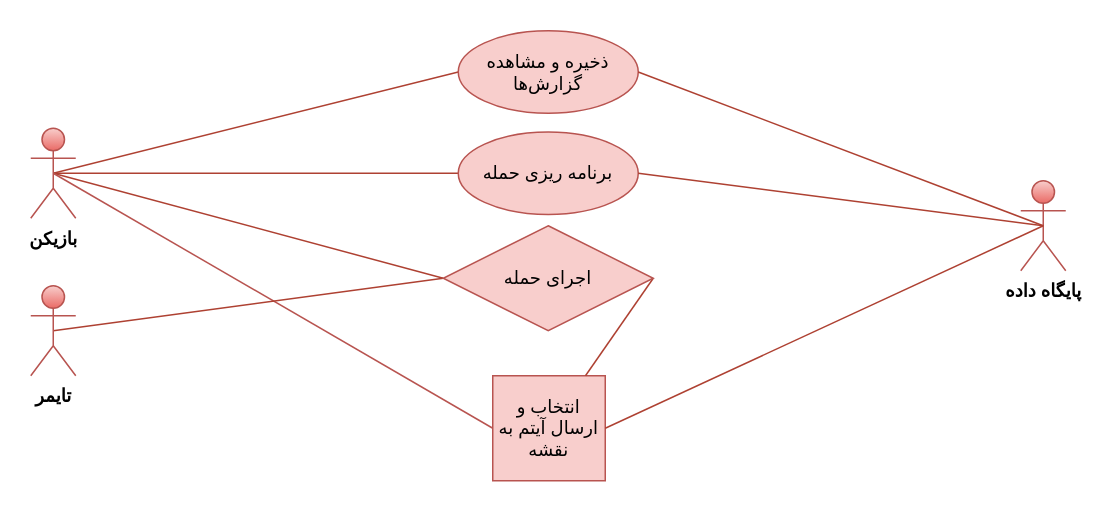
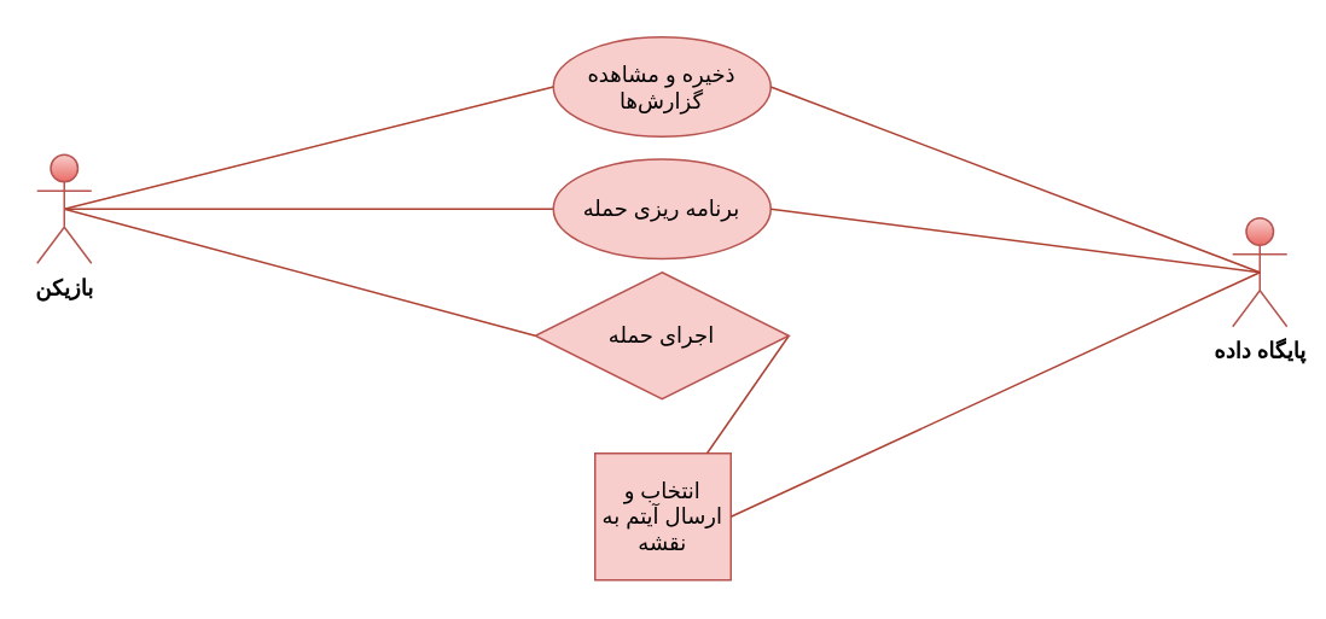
  <mxCell id="0" />
  <mxCell id="1" parent="0" />
  <mxCell id="2" style="edgeStyle=none;rounded=0;orthogonalLoop=1;jettySize=auto;html=1;exitX=0.5;exitY=0.5;exitDx=0;exitDy=0;exitPerimeter=0;entryX=0;entryY=0.5;entryDx=0;entryDy=0;endArrow=none;endFill=0;fillColor=#fad9d5;strokeColor=#ae4132;" parent="1" source="6" target="9" edge="1"><mxGeometry relative="1" as="geometry" /></mxCell>
  <mxCell id="3" style="edgeStyle=none;rounded=0;orthogonalLoop=1;jettySize=auto;html=1;exitX=0.5;exitY=0.5;exitDx=0;exitDy=0;exitPerimeter=0;entryX=0;entryY=0.5;entryDx=0;entryDy=0;endArrow=none;endFill=0;fillColor=#fad9d5;strokeColor=#ae4132;" parent="1" source="6" target="8" edge="1"><mxGeometry relative="1" as="geometry" /></mxCell>
  <mxCell id="4" style="edgeStyle=none;rounded=0;orthogonalLoop=1;jettySize=auto;html=1;exitX=0.5;exitY=0.5;exitDx=0;exitDy=0;exitPerimeter=0;entryX=0;entryY=0.5;entryDx=0;entryDy=0;endArrow=none;endFill=0;fillColor=#fad9d5;strokeColor=#ae4132;" parent="1" source="6" target="17" edge="1"><mxGeometry relative="1" as="geometry"><mxPoint x="275" y="210" as="targetPoint" /></mxGeometry></mxCell>
- <mxCell id="5" style="rounded=0;orthogonalLoop=1;jettySize=auto;html=1;exitX=0.5;exitY=0.5;exitDx=0;exitDy=0;exitPerimeter=0;entryX=0;entryY=0.5;entryDx=0;entryDy=0;endArrow=none;endFill=0;fillColor=#f8cecc;strokeColor=#b85450;" edge="1" parent="1" source="6" target="12"><mxGeometry relative="1" as="geometry" /></mxCell>
  <mxCell id="6" value="&lt;b&gt;بازیکن&lt;/b&gt;" style="shape=umlActor;verticalLabelPosition=bottom;verticalAlign=top;html=1;fillColor=#f8cecc;strokeColor=#b85450;gradientColor=#ea6b66;labelBackgroundColor=none;" parent="1" vertex="1"><mxGeometry x="20" y="85" width="30" height="60" as="geometry" /></mxCell>
  <mxCell id="7" value="&lt;b&gt;پایگاه داده&lt;/b&gt;" style="shape=umlActor;verticalLabelPosition=bottom;verticalAlign=top;html=1;fillColor=#f8cecc;strokeColor=#b85450;gradientColor=#ea6b66;labelBackgroundColor=none;" parent="1" vertex="1"><mxGeometry x="680" y="120" width="30" height="60" as="geometry" /></mxCell>
  <mxCell id="8" value="برنامه ریزی حمله" style="ellipse;whiteSpace=wrap;html=1;fillColor=#f8cecc;strokeColor=#b85450;" parent="1" vertex="1"><mxGeometry x="305" y="87.5" width="120" height="55" as="geometry" /></mxCell>
  <mxCell id="9" value="ذخیره و مشاهده گزارش‌ها" style="ellipse;whiteSpace=wrap;html=1;fillColor=#f8cecc;strokeColor=#b85450;" parent="1" vertex="1"><mxGeometry x="305" y="20" width="120" height="55" as="geometry" /></mxCell>
- <mxCell id="10" style="edgeStyle=none;rounded=0;orthogonalLoop=1;jettySize=auto;html=1;exitX=0.5;exitY=0.5;exitDx=0;exitDy=0;exitPerimeter=0;entryX=0;entryY=0.5;entryDx=0;entryDy=0;endArrow=none;endFill=0;fillColor=#fad9d5;strokeColor=#ae4132;" parent="1" source="11" target="17" edge="1"><mxGeometry relative="1" as="geometry"><mxPoint x="275" y="210" as="targetPoint" /></mxGeometry></mxCell>
- <mxCell id="11" value="&lt;b&gt;تایمر&lt;/b&gt;" style="shape=umlActor;verticalLabelPosition=bottom;verticalAlign=top;html=1;fillColor=#f8cecc;strokeColor=#b85450;gradientColor=#ea6b66;labelBackgroundColor=none;" parent="1" vertex="1"><mxGeometry x="20" y="190" width="30" height="60" as="geometry" /></mxCell>
  <mxCell id="12" value="انتخاب و ارسال آیتم به نقشه" style="whiteSpace=wrap;html=1;fillColor=#f8cecc;strokeColor=#b85450;rounded=0;" parent="1" vertex="1"><mxGeometry x="328" y="250" width="75" height="70" as="geometry" /></mxCell>
  <mxCell id="13" style="edgeStyle=none;rounded=0;orthogonalLoop=1;jettySize=auto;html=1;exitX=1;exitY=0.5;exitDx=0;exitDy=0;entryX=0.5;entryY=0.5;entryDx=0;entryDy=0;entryPerimeter=0;endArrow=none;endFill=0;fillColor=#fad9d5;strokeColor=#ae4132;" parent="1" source="9" target="7" edge="1"><mxGeometry relative="1" as="geometry" /></mxCell>
  <mxCell id="14" style="edgeStyle=none;rounded=0;orthogonalLoop=1;jettySize=auto;html=1;exitX=1;exitY=0.5;exitDx=0;exitDy=0;entryX=0.5;entryY=0.5;entryDx=0;entryDy=0;entryPerimeter=0;endArrow=none;endFill=0;fillColor=#fad9d5;strokeColor=#ae4132;" parent="1" source="8" target="7" edge="1"><mxGeometry relative="1" as="geometry" /></mxCell>
  <mxCell id="15" style="edgeStyle=none;rounded=0;orthogonalLoop=1;jettySize=auto;html=1;endArrow=none;endFill=0;fillColor=#fad9d5;strokeColor=#ae4132;exitX=1;exitY=0.5;exitDx=0;exitDy=0;" parent="1" source="17" target="12" edge="1"><mxGeometry relative="1" as="geometry"><mxPoint x="690" y="110" as="targetPoint" /><mxPoint x="455" y="210" as="sourcePoint" /></mxGeometry></mxCell>
  <mxCell id="16" style="edgeStyle=none;rounded=0;orthogonalLoop=1;jettySize=auto;html=1;exitX=1;exitY=0.5;exitDx=0;exitDy=0;entryX=0.5;entryY=0.5;entryDx=0;entryDy=0;entryPerimeter=0;endArrow=none;endFill=0;fillColor=#fad9d5;strokeColor=#ae4132;" parent="1" source="12" target="7" edge="1"><mxGeometry relative="1" as="geometry" /></mxCell>
  <mxCell id="17" value="اجرای حمله" style="rhombus;whiteSpace=wrap;html=1;fillColor=#f8cecc;strokeColor=#b85450;" parent="1" vertex="1"><mxGeometry x="295" y="150" width="140" height="70" as="geometry" /></mxCell>
